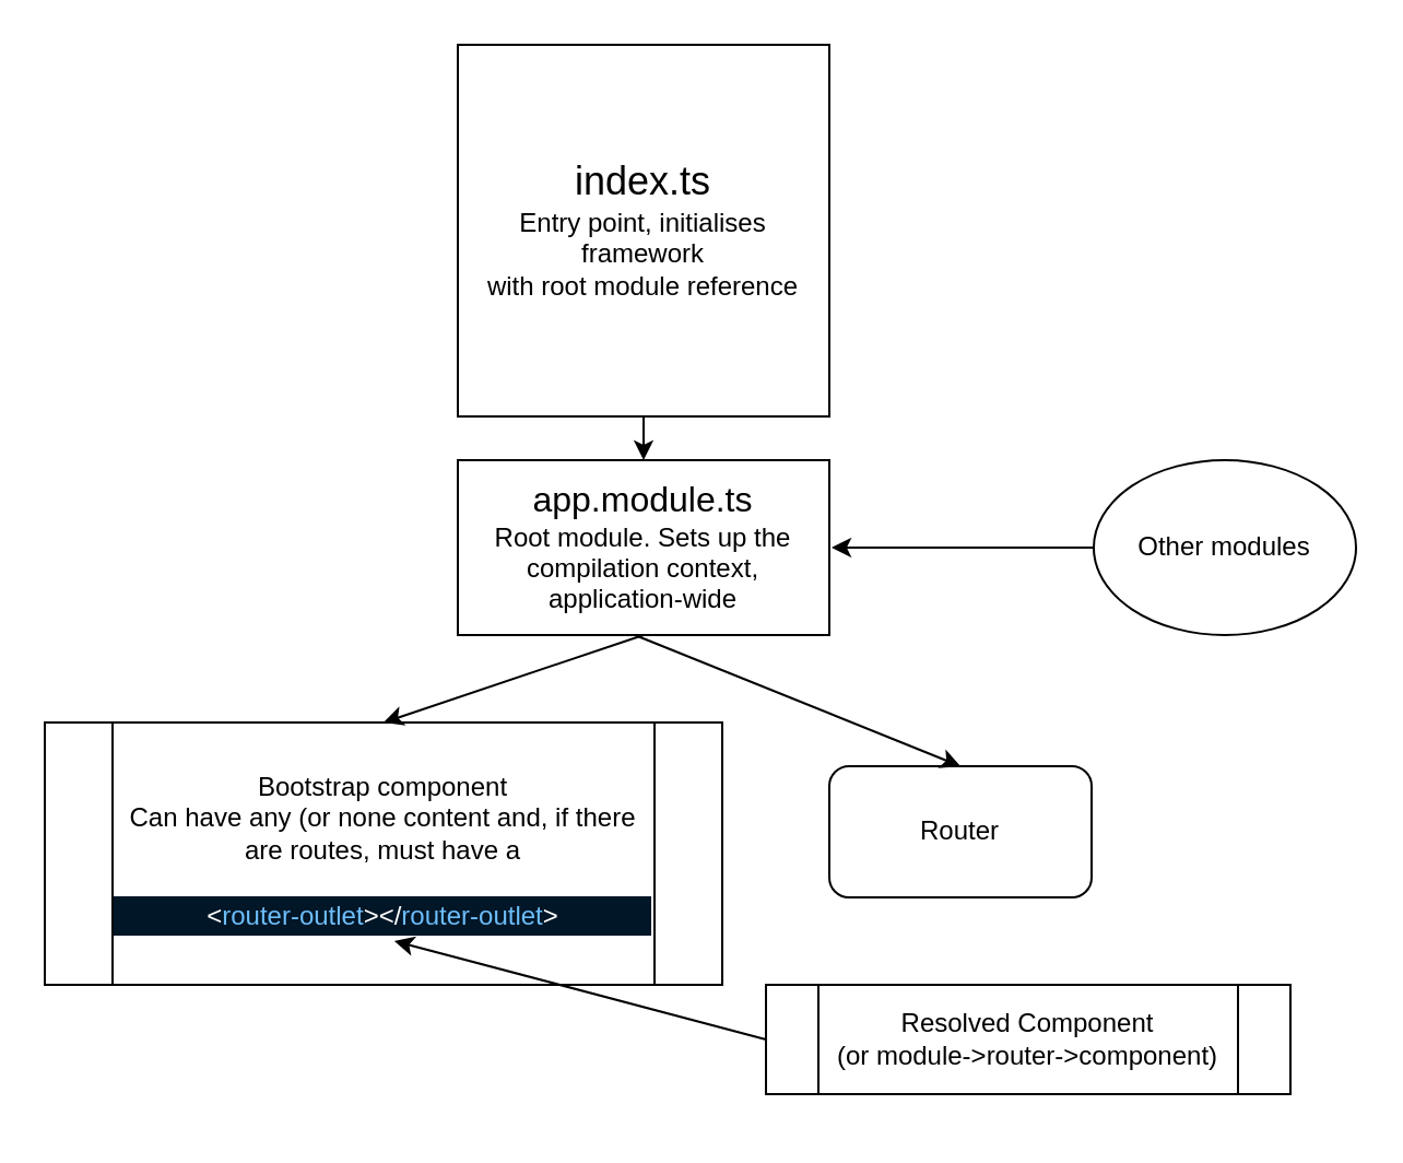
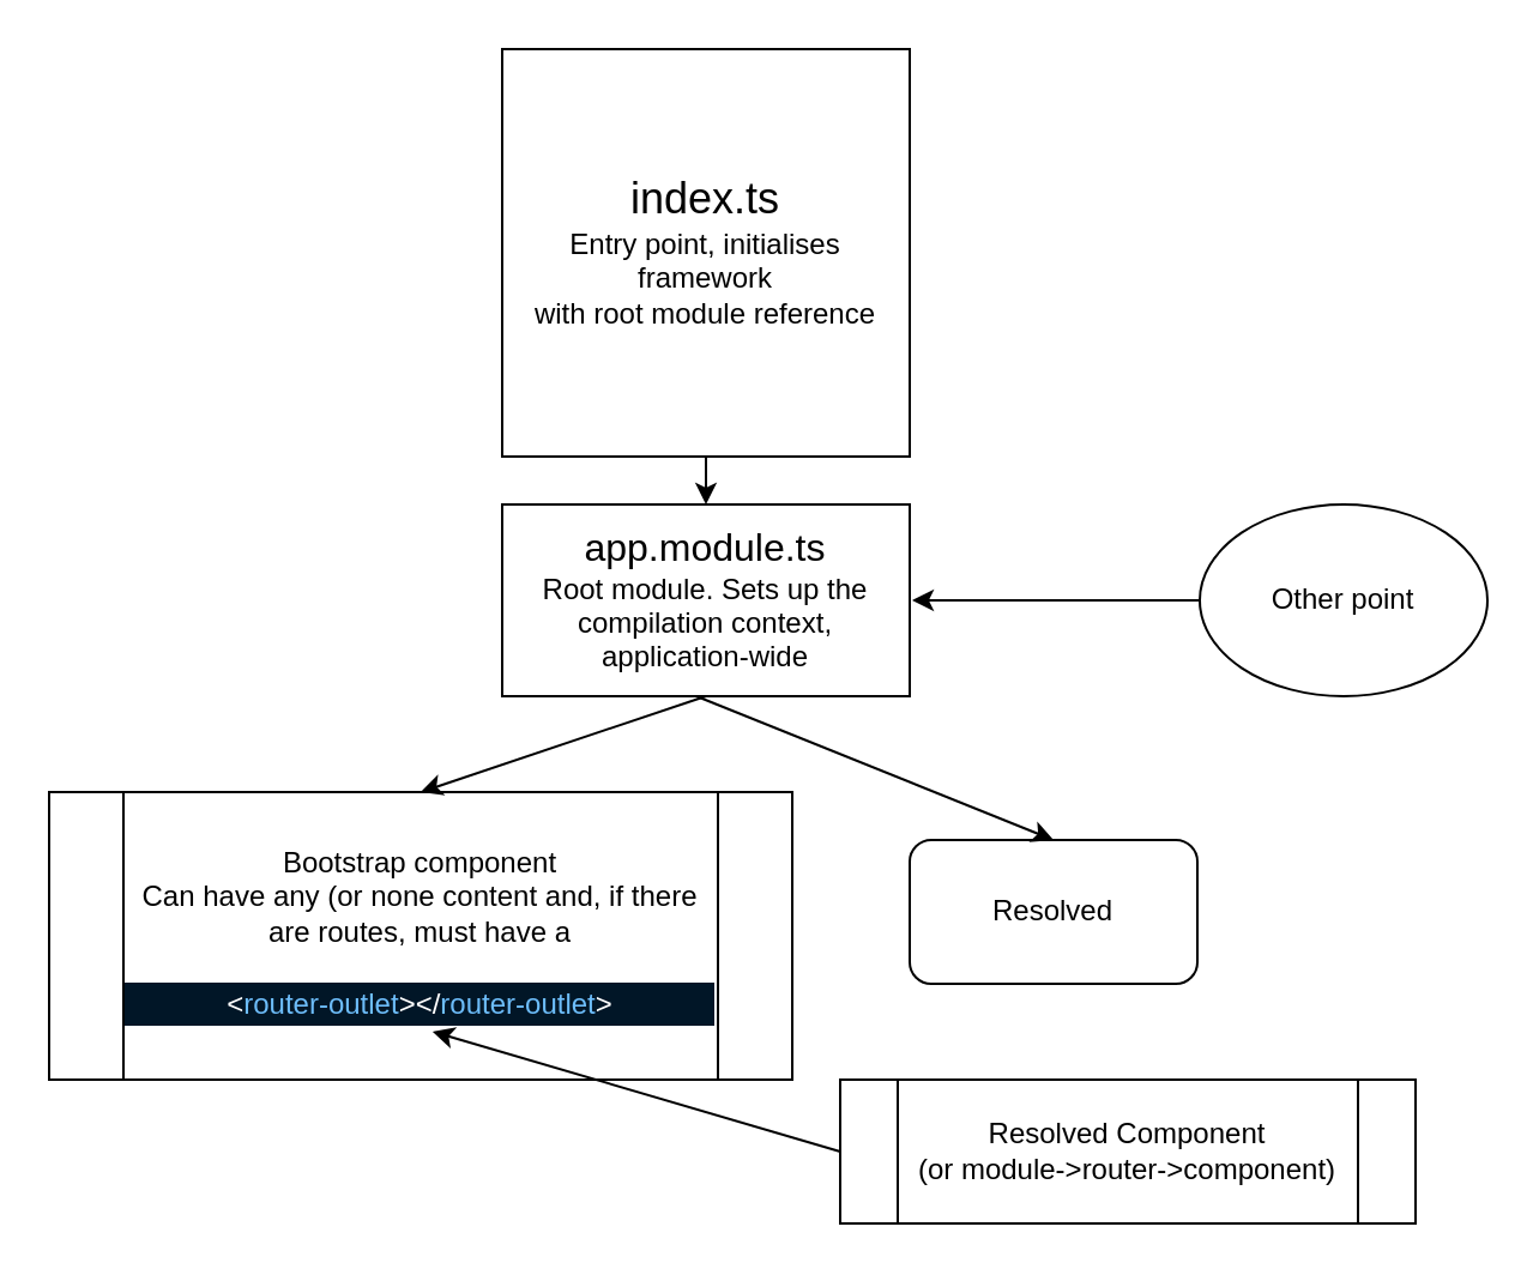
  <mxCell id="0" />
  <mxCell id="1" parent="0" />
  <mxCell id="2" value="&lt;font style=&quot;font-size: 18px&quot;&gt;index.ts&lt;br&gt;&lt;/font&gt;Entry point, initialises framework&lt;br&gt;with root module reference" style="whiteSpace=wrap;html=1;aspect=fixed;" vertex="1" parent="1"><mxGeometry x="209" y="20" width="170" height="170" as="geometry" /></mxCell>
  <mxCell id="3" value="&lt;font style=&quot;font-size: 16px&quot;&gt;app.module.ts&lt;br&gt;&lt;/font&gt;Root module. Sets up the compilation context, application-wide" style="rounded=0;whiteSpace=wrap;html=1;" vertex="1" parent="1"><mxGeometry x="209" y="210" width="170" height="80" as="geometry" /></mxCell>
  <mxCell id="4" value="Bootstrap component&lt;br&gt;Can have any (or none content and, if there are routes, must have a&lt;br&gt;&lt;br&gt;&lt;div style=&quot;color: rgb(167 , 219 , 247) ; background-color: rgb(1 , 22 , 39) ; line-height: 18px ; white-space: pre&quot;&gt;&lt;span style=&quot;color: #ffffff&quot;&gt;&amp;lt;&lt;/span&gt;&lt;span style=&quot;color: #6dbdfa&quot;&gt;router-outlet&lt;/span&gt;&lt;span style=&quot;color: #ffffff&quot;&gt;&amp;gt;&amp;lt;/&lt;/span&gt;&lt;span style=&quot;color: #6dbdfa&quot;&gt;router-outlet&lt;/span&gt;&lt;span style=&quot;color: #ffffff&quot;&gt;&amp;gt;&lt;/span&gt;&lt;/div&gt;" style="shape=process;whiteSpace=wrap;html=1;backgroundOutline=1;" vertex="1" parent="1"><mxGeometry x="20" y="330" width="310" height="120" as="geometry" /></mxCell>
- <mxCell id="5" value="Router" style="rounded=1;whiteSpace=wrap;html=1;" vertex="1" parent="1"><mxGeometry x="379" y="350" width="120" height="60" as="geometry" /></mxCell>
- <mxCell id="6" value="Other modules" style="ellipse;whiteSpace=wrap;html=1;" vertex="1" parent="1"><mxGeometry x="500" y="210" width="120" height="80" as="geometry" /></mxCell>
+ <mxCell id="5" value="Resolved" style="rounded=1;whiteSpace=wrap;html=1;" vertex="1" parent="1"><mxGeometry x="379" y="350" width="120" height="60" as="geometry" /></mxCell>
+ <mxCell id="6" value="Other point" style="ellipse;whiteSpace=wrap;html=1;" vertex="1" parent="1"><mxGeometry x="500" y="210" width="120" height="80" as="geometry" /></mxCell>
  <mxCell id="7" value="" style="endArrow=classic;html=1;exitX=0;exitY=0.5;exitDx=0;exitDy=0;" edge="1" parent="1" source="6"><mxGeometry width="50" height="50" relative="1" as="geometry"><mxPoint x="270" y="540" as="sourcePoint" /><mxPoint x="380" y="250" as="targetPoint" /></mxGeometry></mxCell>
  <mxCell id="8" value="" style="endArrow=classic;html=1;exitX=0.5;exitY=1;exitDx=0;exitDy=0;entryX=0.5;entryY=0;entryDx=0;entryDy=0;" edge="1" parent="1" source="2" target="3"><mxGeometry width="50" height="50" relative="1" as="geometry"><mxPoint x="270" y="380" as="sourcePoint" /><mxPoint x="294" y="200" as="targetPoint" /></mxGeometry></mxCell>
  <mxCell id="9" value="" style="endArrow=classic;html=1;exitX=0.5;exitY=1;exitDx=0;exitDy=0;entryX=0.5;entryY=0;entryDx=0;entryDy=0;" edge="1" parent="1" source="3" target="4"><mxGeometry width="50" height="50" relative="1" as="geometry"><mxPoint x="270" y="380" as="sourcePoint" /><mxPoint x="320" y="330" as="targetPoint" /></mxGeometry></mxCell>
  <mxCell id="10" value="" style="endArrow=classic;html=1;entryX=0.5;entryY=0;entryDx=0;entryDy=0;" edge="1" parent="1" target="5"><mxGeometry width="50" height="50" relative="1" as="geometry"><mxPoint x="290" y="290" as="sourcePoint" /><mxPoint x="320" y="330" as="targetPoint" /></mxGeometry></mxCell>
- <mxCell id="11" value="Resolved Component&lt;br&gt;(or module-&amp;gt;router-&amp;gt;component)" style="shape=process;whiteSpace=wrap;html=1;backgroundOutline=1;" vertex="1" parent="1"><mxGeometry x="350" y="450" width="240" height="50" as="geometry" /></mxCell>
+ <mxCell id="11" value="Resolved Component&lt;br&gt;(or module-&amp;gt;router-&amp;gt;component)" style="shape=process;whiteSpace=wrap;html=1;backgroundOutline=1;" vertex="1" parent="1"><mxGeometry x="350" y="450" width="240" height="60" as="geometry" /></mxCell>
  <mxCell id="12" value="" style="endArrow=classic;html=1;exitX=0;exitY=0.5;exitDx=0;exitDy=0;entryX=0.516;entryY=0.833;entryDx=0;entryDy=0;entryPerimeter=0;" edge="1" parent="1" source="11" target="4"><mxGeometry width="50" height="50" relative="1" as="geometry"><mxPoint x="270" y="380" as="sourcePoint" /><mxPoint x="320" y="330" as="targetPoint" /></mxGeometry></mxCell>
